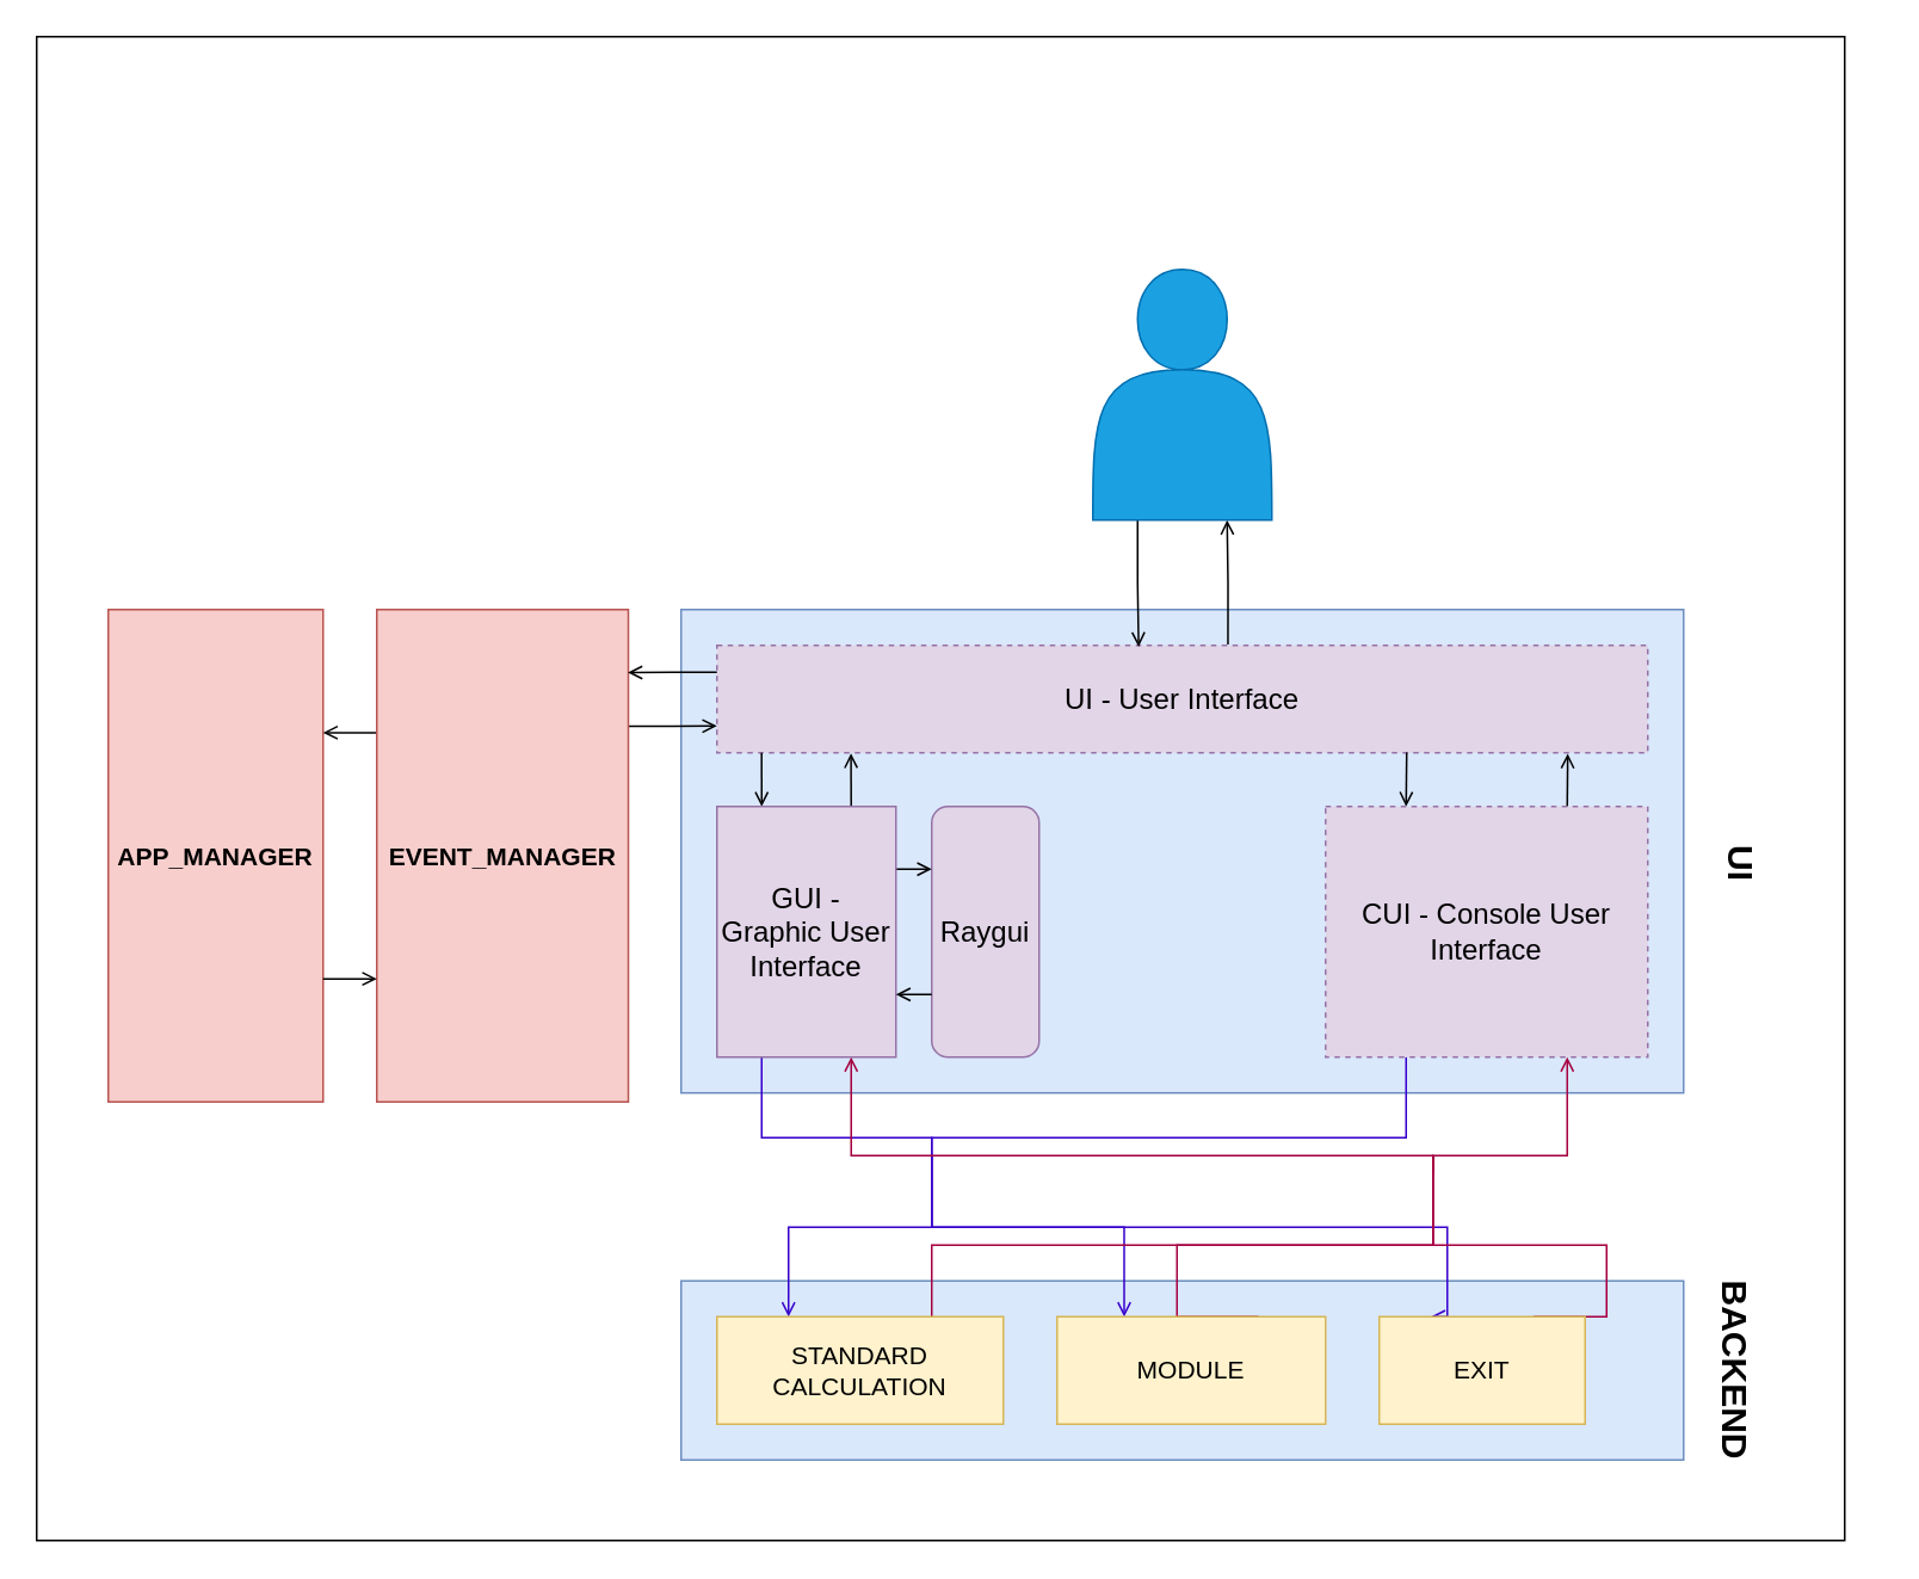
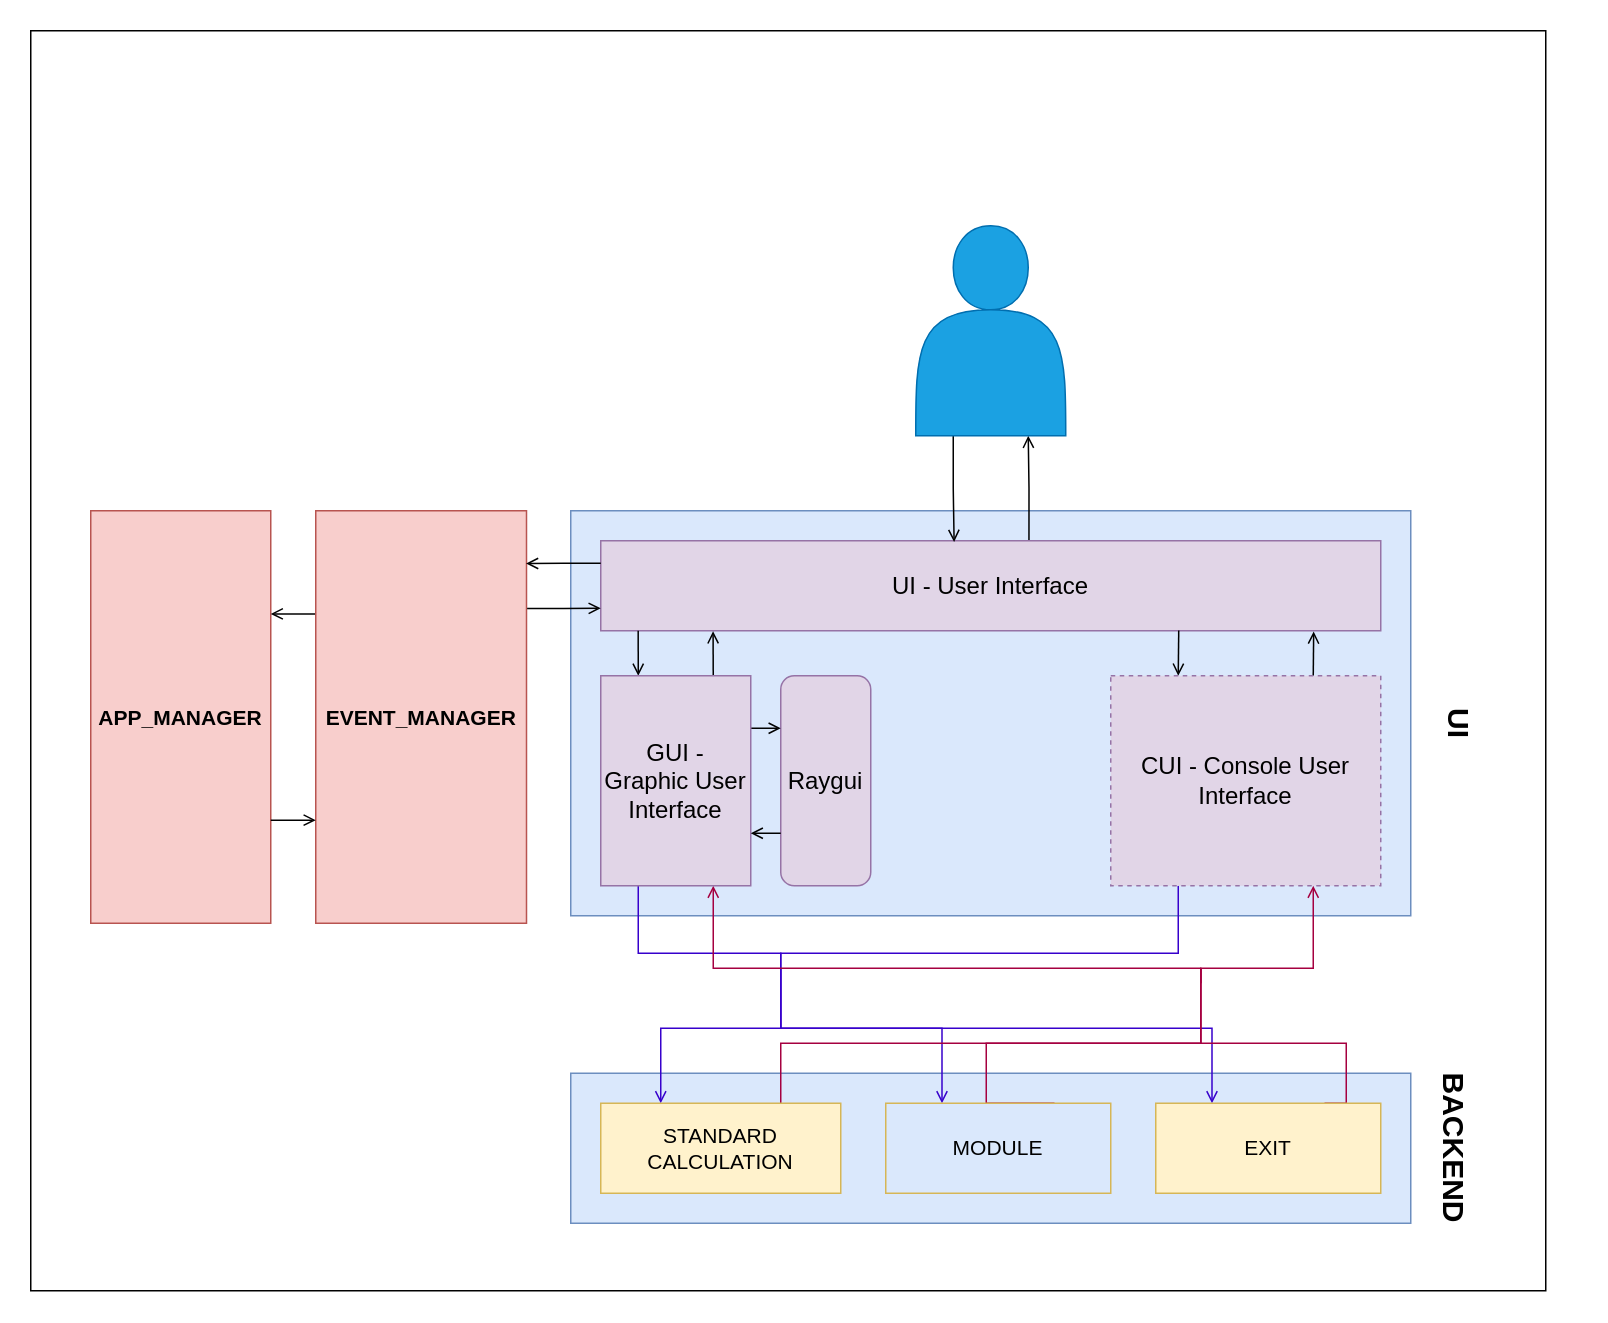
  <mxCell id="0" />
  <mxCell id="1" parent="0" />
  <mxCell id="2" value="" style="rounded=0;whiteSpace=wrap;html=1;" parent="1" vertex="1"><mxGeometry x="20" y="20" width="1010" height="840" as="geometry" /></mxCell>
  <mxCell id="3" value="" style="group" parent="1" vertex="1" connectable="0"><mxGeometry x="60" y="150" width="990" height="710" as="geometry" /></mxCell>
  <mxCell id="4" value="" style="rounded=0;whiteSpace=wrap;html=1;fillColor=#dae8fc;strokeColor=#6c8ebf;" parent="3" vertex="1"><mxGeometry x="320" y="565" width="560" height="100" as="geometry" /></mxCell>
  <mxCell id="5" value="" style="rounded=0;whiteSpace=wrap;html=1;fillColor=#dae8fc;strokeColor=#6c8ebf;" parent="3" vertex="1"><mxGeometry x="320" y="190" width="560" height="270" as="geometry" /></mxCell>
  <mxCell id="6" style="edgeStyle=orthogonalEdgeStyle;rounded=0;orthogonalLoop=1;jettySize=auto;html=1;exitX=0.5;exitY=1;exitDx=0;exitDy=0;endArrow=open;sourcePerimeterSpacing=8;targetPerimeterSpacing=8;entryX=0.25;entryY=0;entryDx=0;entryDy=0;fillColor=#6a00ff;strokeColor=#3700CC;" parent="3" target="12" edge="1"><mxGeometry relative="1" as="geometry"><Array as="points"><mxPoint x="460" y="535" /><mxPoint x="380" y="535" /></Array><mxPoint x="460" y="495" as="sourcePoint" /></mxGeometry></mxCell>
  <mxCell id="7" style="edgeStyle=orthogonalEdgeStyle;rounded=0;orthogonalLoop=1;jettySize=auto;html=1;exitX=0.5;exitY=1;exitDx=0;exitDy=0;entryX=0.25;entryY=0;entryDx=0;entryDy=0;endArrow=open;sourcePerimeterSpacing=8;targetPerimeterSpacing=8;fillColor=#6a00ff;strokeColor=#3700CC;" parent="3" target="13" edge="1"><mxGeometry relative="1" as="geometry"><Array as="points"><mxPoint x="460" y="535" /><mxPoint x="568" y="535" /><mxPoint x="568" y="585" /></Array><mxPoint x="460" y="495" as="sourcePoint" /></mxGeometry></mxCell>
  <mxCell id="8" style="edgeStyle=orthogonalEdgeStyle;rounded=0;orthogonalLoop=1;jettySize=auto;html=1;exitX=0.5;exitY=1;exitDx=0;exitDy=0;entryX=0.25;entryY=0;entryDx=0;entryDy=0;endArrow=open;sourcePerimeterSpacing=8;targetPerimeterSpacing=8;fillColor=#6a00ff;strokeColor=#3700CC;" parent="3" target="23" edge="1"><mxGeometry relative="1" as="geometry"><Array as="points"><mxPoint x="460" y="535" /><mxPoint x="748" y="535" /><mxPoint x="748" y="585" /></Array><mxPoint x="460" y="495" as="sourcePoint" /></mxGeometry></mxCell>
  <mxCell id="9" style="edgeStyle=orthogonalEdgeStyle;rounded=0;orthogonalLoop=1;jettySize=auto;html=1;exitX=0.75;exitY=0;exitDx=0;exitDy=0;entryX=0.5;entryY=1;entryDx=0;entryDy=0;endArrow=none;sourcePerimeterSpacing=8;targetPerimeterSpacing=8;fillColor=#d80073;strokeColor=#A50040;endFill=0;" parent="3" source="23" edge="1"><mxGeometry relative="1" as="geometry"><Array as="points"><mxPoint x="837" y="545" /><mxPoint x="740" y="545" /></Array><mxPoint x="740" y="495" as="targetPoint" /></mxGeometry></mxCell>
  <mxCell id="10" style="edgeStyle=orthogonalEdgeStyle;rounded=0;orthogonalLoop=1;jettySize=auto;html=1;exitX=0.75;exitY=0;exitDx=0;exitDy=0;entryX=0.5;entryY=1;entryDx=0;entryDy=0;endArrow=none;sourcePerimeterSpacing=8;targetPerimeterSpacing=8;fillColor=#d80073;strokeColor=#A50040;endFill=0;" parent="3" source="13" edge="1"><mxGeometry relative="1" as="geometry"><Array as="points"><mxPoint x="597" y="545" /><mxPoint x="740" y="545" /></Array><mxPoint x="740" y="495" as="targetPoint" /></mxGeometry></mxCell>
  <mxCell id="11" style="edgeStyle=orthogonalEdgeStyle;rounded=0;orthogonalLoop=1;jettySize=auto;html=1;exitX=0.75;exitY=0;exitDx=0;exitDy=0;endArrow=none;sourcePerimeterSpacing=8;targetPerimeterSpacing=8;fillColor=#d80073;strokeColor=#A50040;endFill=0;" parent="3" source="12" edge="1"><mxGeometry relative="1" as="geometry"><Array as="points"><mxPoint x="460" y="545" /><mxPoint x="740" y="545" /></Array><mxPoint x="740" y="495" as="targetPoint" /></mxGeometry></mxCell>
  <mxCell id="12" value="STANDARD&lt;br&gt;CALCULATION" style="rounded=0;whiteSpace=wrap;html=1;fillColor=#fff2cc;strokeColor=#d6b656;fontSize=14;" parent="3" vertex="1"><mxGeometry x="340" y="585" width="160" height="60" as="geometry" /></mxCell>
- <mxCell id="13" value="MODULE" style="rounded=0;whiteSpace=wrap;html=1;fillColor=#fff2cc;strokeColor=#d6b656;fontSize=14;" parent="3" vertex="1"><mxGeometry x="530" y="585" width="150" height="60" as="geometry" /></mxCell>
- <mxCell id="14" value="UI - User Interface" style="rounded=0;whiteSpace=wrap;html=1;fillColor=#e1d5e7;strokeColor=#9673a6;fontSize=16;dashed=1;" parent="3" vertex="1"><mxGeometry x="340" y="210" width="520" height="60" as="geometry" /></mxCell>
+ <mxCell id="13" value="MODULE" style="rounded=0;whiteSpace=wrap;html=1;fillColor=#dae8fc;strokeColor=#d6b656;fontSize=14;" parent="3" vertex="1"><mxGeometry x="530" y="585" width="150" height="60" as="geometry" /></mxCell>
+ <mxCell id="14" value="UI - User Interface" style="rounded=0;whiteSpace=wrap;html=1;fillColor=#e1d5e7;strokeColor=#9673a6;fontSize=16;" parent="3" vertex="1"><mxGeometry x="340" y="210" width="520" height="60" as="geometry" /></mxCell>
  <mxCell id="15" style="edgeStyle=none;curved=1;rounded=0;orthogonalLoop=1;jettySize=auto;html=1;exitX=0.741;exitY=0.996;exitDx=0;exitDy=0;entryX=0.25;entryY=0;entryDx=0;entryDy=0;endArrow=open;sourcePerimeterSpacing=8;targetPerimeterSpacing=8;exitPerimeter=0;" parent="3" source="14" target="19" edge="1"><mxGeometry relative="1" as="geometry" /></mxCell>
  <mxCell id="16" style="edgeStyle=none;curved=1;rounded=0;orthogonalLoop=1;jettySize=auto;html=1;exitX=0.75;exitY=0;exitDx=0;exitDy=0;entryX=0.914;entryY=1.009;entryDx=0;entryDy=0;entryPerimeter=0;endArrow=open;sourcePerimeterSpacing=8;targetPerimeterSpacing=8;" parent="3" source="19" target="14" edge="1"><mxGeometry relative="1" as="geometry" /></mxCell>
  <mxCell id="17" style="edgeStyle=orthogonalEdgeStyle;rounded=0;orthogonalLoop=1;jettySize=auto;html=1;exitX=0.25;exitY=1;exitDx=0;exitDy=0;endArrow=none;sourcePerimeterSpacing=8;targetPerimeterSpacing=8;startArrow=none;startFill=0;strokeColor=#3700CC;endFill=0;fillColor=#6a00ff;" parent="3" source="19" edge="1"><mxGeometry relative="1" as="geometry"><mxPoint x="460" y="495" as="targetPoint" /><Array as="points"><mxPoint x="725" y="485" /><mxPoint x="460" y="485" /></Array></mxGeometry></mxCell>
  <mxCell id="18" style="edgeStyle=orthogonalEdgeStyle;rounded=0;orthogonalLoop=1;jettySize=auto;html=1;strokeColor=#A50040;startArrow=none;startFill=0;endArrow=open;endFill=0;sourcePerimeterSpacing=8;targetPerimeterSpacing=8;fillColor=#d80073;entryX=0.75;entryY=1;entryDx=0;entryDy=0;" parent="3" target="19" edge="1"><mxGeometry relative="1" as="geometry"><mxPoint x="740" y="505" as="sourcePoint" /><Array as="points"><mxPoint x="740" y="495" /><mxPoint x="815" y="495" /></Array></mxGeometry></mxCell>
  <mxCell id="19" value="CUI - Console User Interface" style="rounded=0;whiteSpace=wrap;html=1;fillColor=#e1d5e7;strokeColor=#9673a6;fontSize=16;dashed=1;" parent="3" vertex="1"><mxGeometry x="680" y="300" width="180" height="140" as="geometry" /></mxCell>
  <mxCell id="20" style="edgeStyle=orthogonalEdgeStyle;rounded=0;orthogonalLoop=1;jettySize=auto;html=1;exitX=0.25;exitY=1;exitDx=0;exitDy=0;strokeColor=#3700CC;startArrow=none;startFill=0;endArrow=none;endFill=0;sourcePerimeterSpacing=8;targetPerimeterSpacing=8;fillColor=#6a00ff;" parent="3" source="38" edge="1"><mxGeometry relative="1" as="geometry"><mxPoint x="460" y="495" as="targetPoint" /><mxPoint x="385" y="440" as="sourcePoint" /><Array as="points"><mxPoint x="365" y="485" /><mxPoint x="460" y="485" /></Array></mxGeometry></mxCell>
  <mxCell id="21" style="edgeStyle=orthogonalEdgeStyle;rounded=0;orthogonalLoop=1;jettySize=auto;html=1;exitX=0.75;exitY=1;exitDx=0;exitDy=0;strokeColor=#A50040;startArrow=none;startFill=0;endArrow=open;endFill=0;sourcePerimeterSpacing=8;targetPerimeterSpacing=8;fillColor=#d80073;entryX=0.75;entryY=1;entryDx=0;entryDy=0;" parent="3" target="38" edge="1"><mxGeometry relative="1" as="geometry"><mxPoint x="475" y="440" as="targetPoint" /><mxPoint x="740" y="505" as="sourcePoint" /><Array as="points"><mxPoint x="740" y="495" /><mxPoint x="415" y="495" /></Array></mxGeometry></mxCell>
  <mxCell id="22" value="APP_MANAGER" style="rounded=0;whiteSpace=wrap;html=1;fontStyle=1;fillColor=#f8cecc;strokeColor=#b85450;fontSize=14;" parent="3" vertex="1"><mxGeometry y="190" width="120" height="275" as="geometry" /></mxCell>
- <mxCell id="23" value="EXIT" style="rounded=0;whiteSpace=wrap;html=1;fillColor=#fff2cc;strokeColor=#d6b656;fontSize=14;" parent="3" vertex="1"><mxGeometry x="710" y="585" width="115" height="60" as="geometry" /></mxCell>
+ <mxCell id="23" value="EXIT" style="rounded=0;whiteSpace=wrap;html=1;fillColor=#fff2cc;strokeColor=#d6b656;fontSize=14;" parent="3" vertex="1"><mxGeometry x="710" y="585" width="150" height="60" as="geometry" /></mxCell>
  <mxCell id="24" value="UI" style="text;strokeColor=none;fillColor=none;html=1;align=center;verticalAlign=middle;whiteSpace=wrap;rounded=0;rotation=90;fontStyle=1;fontSize=20;" parent="3" vertex="1"><mxGeometry x="883" y="317" width="60" height="30" as="geometry" /></mxCell>
  <mxCell id="25" value="BACKEND" style="text;strokeColor=none;fillColor=none;html=1;align=center;verticalAlign=middle;whiteSpace=wrap;rounded=0;rotation=90;fontStyle=1;fontSize=20;" parent="3" vertex="1"><mxGeometry x="880" y="600" width="60" height="30" as="geometry" /></mxCell>
  <mxCell id="26" style="edgeStyle=orthogonalEdgeStyle;rounded=0;orthogonalLoop=1;jettySize=auto;html=1;exitX=0.25;exitY=1;exitDx=0;exitDy=0;entryX=0.453;entryY=0.013;entryDx=0;entryDy=0;entryPerimeter=0;endArrow=open;sourcePerimeterSpacing=8;targetPerimeterSpacing=8;" parent="3" source="28" target="14" edge="1"><mxGeometry relative="1" as="geometry" /></mxCell>
  <mxCell id="27" style="edgeStyle=orthogonalEdgeStyle;rounded=0;orthogonalLoop=1;jettySize=auto;html=1;exitX=0.549;exitY=-0.008;exitDx=0;exitDy=0;entryX=0.75;entryY=1;entryDx=0;entryDy=0;endArrow=open;sourcePerimeterSpacing=8;targetPerimeterSpacing=8;exitPerimeter=0;" parent="3" source="14" target="28" edge="1"><mxGeometry relative="1" as="geometry" /></mxCell>
  <mxCell id="28" value="" style="shape=actor;whiteSpace=wrap;html=1;fillColor=#1ba1e2;strokeColor=#006EAF;fontColor=#ffffff;" parent="3" vertex="1"><mxGeometry x="550" width="100" height="140" as="geometry" /></mxCell>
  <mxCell id="29" style="edgeStyle=orthogonalEdgeStyle;rounded=0;orthogonalLoop=1;jettySize=auto;html=1;exitX=1;exitY=0.25;exitDx=0;exitDy=0;entryX=0;entryY=0.25;entryDx=0;entryDy=0;strokeColor=default;startArrow=open;startFill=0;endArrow=none;endFill=0;sourcePerimeterSpacing=8;targetPerimeterSpacing=8;" parent="3" source="22" target="30" edge="1"><mxGeometry relative="1" as="geometry" /></mxCell>
  <mxCell id="30" value="EVENT_MANAGER" style="rounded=0;whiteSpace=wrap;html=1;fontStyle=1;fillColor=#f8cecc;strokeColor=#b85450;fontSize=14;" parent="3" vertex="1"><mxGeometry x="150" y="190" width="140.5" height="275" as="geometry" /></mxCell>
  <mxCell id="31" style="edgeStyle=orthogonalEdgeStyle;rounded=0;orthogonalLoop=1;jettySize=auto;html=1;exitX=0;exitY=0.25;exitDx=0;exitDy=0;entryX=0.998;entryY=0.128;entryDx=0;entryDy=0;entryPerimeter=0;endArrow=open;sourcePerimeterSpacing=8;targetPerimeterSpacing=8;" parent="3" source="14" target="30" edge="1"><mxGeometry relative="1" as="geometry" /></mxCell>
  <mxCell id="32" style="edgeStyle=orthogonalEdgeStyle;rounded=0;orthogonalLoop=1;jettySize=auto;html=1;exitX=1.003;exitY=0.237;exitDx=0;exitDy=0;entryX=0;entryY=0.75;entryDx=0;entryDy=0;endArrow=open;sourcePerimeterSpacing=8;targetPerimeterSpacing=8;exitPerimeter=0;" parent="3" source="30" target="14" edge="1"><mxGeometry relative="1" as="geometry" /></mxCell>
  <mxCell id="33" style="edgeStyle=orthogonalEdgeStyle;rounded=0;orthogonalLoop=1;jettySize=auto;html=1;exitX=0;exitY=0.75;exitDx=0;exitDy=0;entryX=1;entryY=0.75;entryDx=0;entryDy=0;strokeColor=default;startArrow=open;startFill=0;endArrow=none;endFill=0;sourcePerimeterSpacing=8;targetPerimeterSpacing=8;" parent="3" source="30" target="22" edge="1"><mxGeometry relative="1" as="geometry" /></mxCell>
  <mxCell id="34" value="Raygui" style="whiteSpace=wrap;html=1;fillColor=#e1d5e7;strokeColor=#9673a6;fontSize=16;rounded=1;" parent="3" vertex="1"><mxGeometry x="460" y="300" width="60" height="140" as="geometry" /></mxCell>
  <mxCell id="35" style="edgeStyle=orthogonalEdgeStyle;rounded=0;orthogonalLoop=1;jettySize=auto;html=1;exitX=0.25;exitY=0;exitDx=0;exitDy=0;entryX=0.048;entryY=1.001;entryDx=0;entryDy=0;entryPerimeter=0;strokeColor=default;startArrow=open;startFill=0;endArrow=none;endFill=0;sourcePerimeterSpacing=8;targetPerimeterSpacing=8;" parent="3" source="38" target="14" edge="1"><mxGeometry relative="1" as="geometry" /></mxCell>
  <mxCell id="36" style="edgeStyle=orthogonalEdgeStyle;rounded=0;orthogonalLoop=1;jettySize=auto;html=1;exitX=0.144;exitY=1.006;exitDx=0;exitDy=0;entryX=0.75;entryY=0;entryDx=0;entryDy=0;strokeColor=default;startArrow=open;startFill=0;endArrow=none;endFill=0;sourcePerimeterSpacing=8;targetPerimeterSpacing=8;exitPerimeter=0;" parent="3" source="14" target="38" edge="1"><mxGeometry relative="1" as="geometry" /></mxCell>
  <mxCell id="37" style="edgeStyle=orthogonalEdgeStyle;rounded=0;orthogonalLoop=1;jettySize=auto;html=1;exitX=0;exitY=0.25;exitDx=0;exitDy=0;entryX=1;entryY=0.25;entryDx=0;entryDy=0;strokeColor=default;startArrow=open;startFill=0;endArrow=none;endFill=0;sourcePerimeterSpacing=8;targetPerimeterSpacing=8;" parent="3" source="34" target="38" edge="1"><mxGeometry relative="1" as="geometry" /></mxCell>
  <mxCell id="38" value="GUI - Graphic User Interface" style="rounded=0;whiteSpace=wrap;html=1;fillColor=#e1d5e7;strokeColor=#9673a6;fontSize=16;" parent="3" vertex="1"><mxGeometry x="340" y="300" width="100" height="140" as="geometry" /></mxCell>
  <mxCell id="39" style="edgeStyle=orthogonalEdgeStyle;rounded=0;orthogonalLoop=1;jettySize=auto;html=1;exitX=0;exitY=0.75;exitDx=0;exitDy=0;entryX=1;entryY=0.75;entryDx=0;entryDy=0;strokeColor=default;startArrow=none;startFill=0;endArrow=open;endFill=0;sourcePerimeterSpacing=8;targetPerimeterSpacing=8;" parent="3" source="34" target="38" edge="1"><mxGeometry relative="1" as="geometry" /></mxCell>
